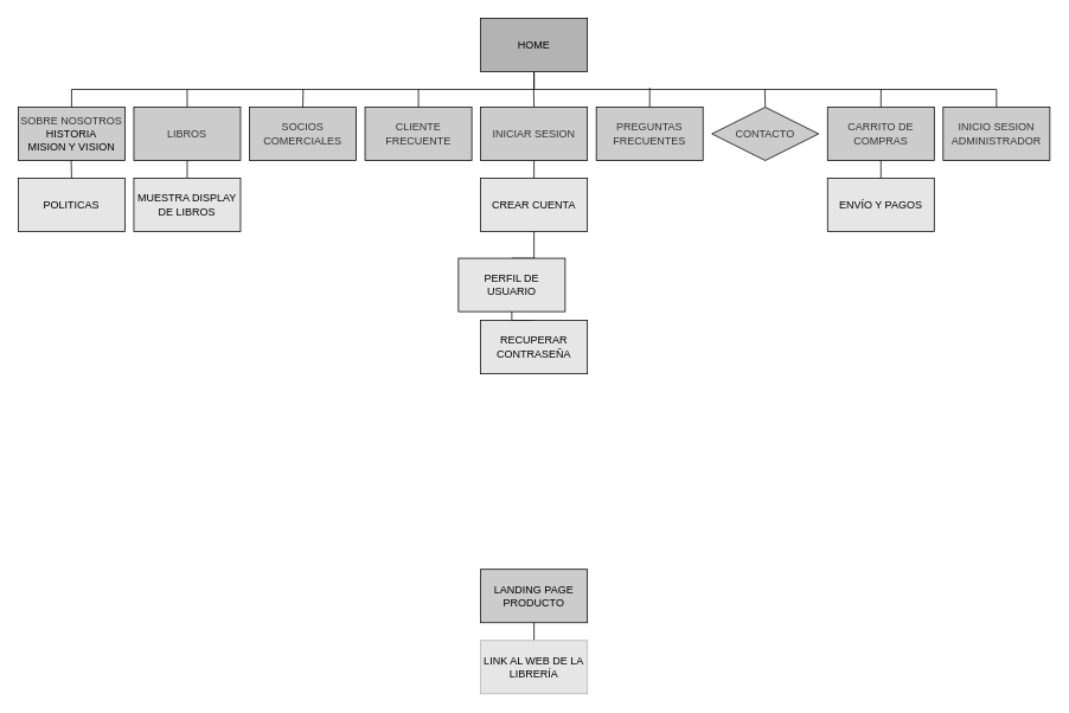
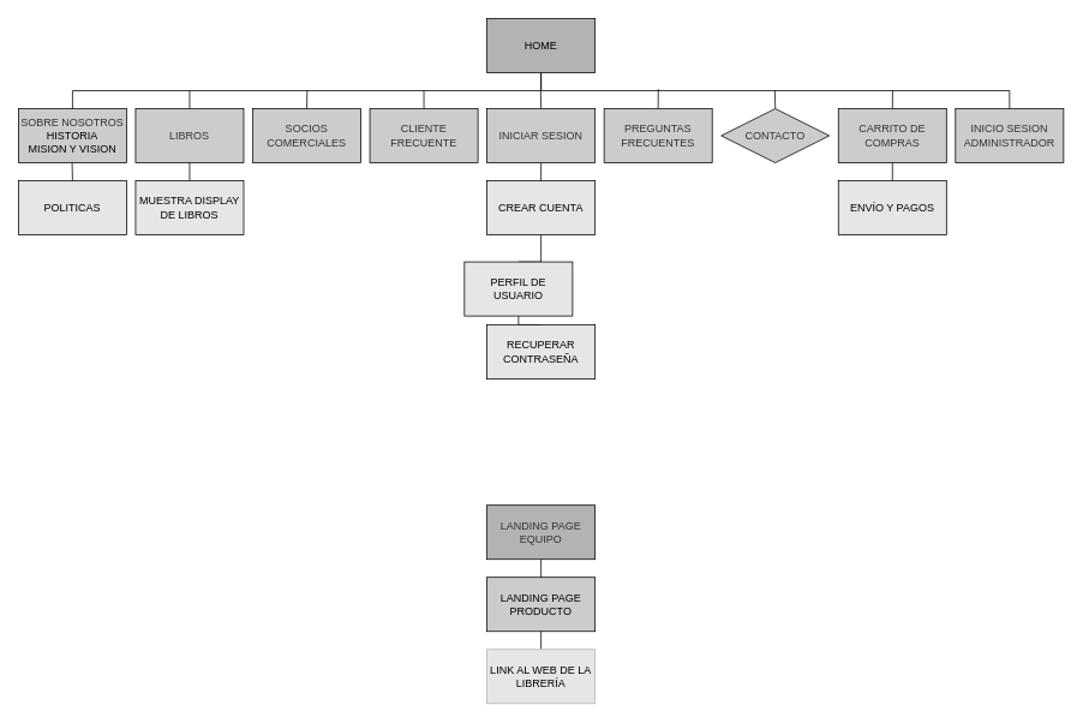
  <mxCell id="0" />
  <mxCell id="1" parent="0" />
  <mxCell id="2" style="edgeStyle=orthogonalEdgeStyle;rounded=0;orthogonalLoop=1;jettySize=auto;html=1;exitX=0.5;exitY=1;exitDx=0;exitDy=0;entryX=0.5;entryY=0;entryDx=0;entryDy=0;endArrow=none;endFill=0;" edge="1" parent="1" source="4" target="27"><mxGeometry relative="1" as="geometry" /></mxCell>
  <mxCell id="3" style="edgeStyle=orthogonalEdgeStyle;rounded=0;orthogonalLoop=1;jettySize=auto;html=1;exitX=0.5;exitY=1;exitDx=0;exitDy=0;entryX=0.5;entryY=0;entryDx=0;entryDy=0;endArrow=none;endFill=0;" edge="1" parent="1" source="4" target="5"><mxGeometry relative="1" as="geometry" /></mxCell>
  <mxCell id="4" value="HOME" style="rounded=0;whiteSpace=wrap;html=1;fillColor=#B3B3B3;strokeColor=#000000;" parent="1" vertex="1"><mxGeometry x="540" y="20" width="120" height="60" as="geometry" /></mxCell>
  <mxCell id="5" value="SOBRE NOSOTROS&lt;br&gt;&lt;span style=&quot;color: rgb(0 , 0 , 0)&quot;&gt;HISTORIA&lt;/span&gt;&lt;br style=&quot;color: rgb(0 , 0 , 0)&quot;&gt;&lt;span style=&quot;color: rgb(0 , 0 , 0)&quot;&gt;MISION Y VISION&lt;/span&gt;" style="rounded=0;whiteSpace=wrap;html=1;fillColor=#CCCCCC;strokeColor=#000000;fontColor=#333333;" parent="1" vertex="1"><mxGeometry x="20" y="120" width="120" height="60" as="geometry" /></mxCell>
  <mxCell id="6" style="edgeStyle=orthogonalEdgeStyle;rounded=0;orthogonalLoop=1;jettySize=auto;html=1;exitX=0.5;exitY=0;exitDx=0;exitDy=0;endArrow=none;endFill=0;" parent="1" source="7" edge="1"><mxGeometry relative="1" as="geometry"><mxPoint x="859.565" y="100" as="targetPoint" /></mxGeometry></mxCell>
  <mxCell id="7" value="CONTACTO" style="rhombus;whiteSpace=wrap;html=1;fillColor=#CCCCCC;strokeColor=#000000;fontColor=#333333;" parent="1" vertex="1"><mxGeometry x="800" y="120" width="120" height="60" as="geometry" /></mxCell>
  <mxCell id="8" style="edgeStyle=orthogonalEdgeStyle;rounded=0;orthogonalLoop=1;jettySize=auto;html=1;exitX=0.5;exitY=0;exitDx=0;exitDy=0;endArrow=none;endFill=0;" parent="1" source="9" edge="1"><mxGeometry relative="1" as="geometry"><mxPoint x="599.565" y="100" as="targetPoint" /></mxGeometry></mxCell>
  <mxCell id="9" value="INICIAR SESION" style="rounded=0;whiteSpace=wrap;html=1;fillColor=#CCCCCC;strokeColor=#000000;fontColor=#333333;" parent="1" vertex="1"><mxGeometry x="540" y="120" width="120" height="60" as="geometry" /></mxCell>
  <mxCell id="10" style="edgeStyle=orthogonalEdgeStyle;rounded=0;orthogonalLoop=1;jettySize=auto;html=1;exitX=0.5;exitY=1;exitDx=0;exitDy=0;" parent="1" source="5" target="5" edge="1"><mxGeometry relative="1" as="geometry" /></mxCell>
  <mxCell id="11" style="edgeStyle=orthogonalEdgeStyle;rounded=0;orthogonalLoop=1;jettySize=auto;html=1;exitX=0.5;exitY=0;exitDx=0;exitDy=0;endArrow=none;endFill=0;" parent="1" source="12" edge="1"><mxGeometry relative="1" as="geometry"><mxPoint x="470" y="100" as="targetPoint" /></mxGeometry></mxCell>
  <mxCell id="12" value="CLIENTE FRECUENTE" style="rounded=0;whiteSpace=wrap;html=1;fillColor=#CCCCCC;strokeColor=#000000;fontColor=#333333;" parent="1" vertex="1"><mxGeometry x="410" y="120" width="120" height="60" as="geometry" /></mxCell>
  <mxCell id="13" style="edgeStyle=orthogonalEdgeStyle;rounded=0;orthogonalLoop=1;jettySize=auto;html=1;exitX=0.5;exitY=0;exitDx=0;exitDy=0;endArrow=none;endFill=0;" parent="1" source="14" edge="1"><mxGeometry relative="1" as="geometry"><mxPoint x="210" y="100" as="targetPoint" /></mxGeometry></mxCell>
  <mxCell id="14" value="LIBROS" style="rounded=0;whiteSpace=wrap;html=1;fillColor=#CCCCCC;strokeColor=#000000;fontColor=#333333;" parent="1" vertex="1"><mxGeometry x="150" y="120" width="120" height="60" as="geometry" /></mxCell>
  <mxCell id="15" style="edgeStyle=orthogonalEdgeStyle;rounded=0;orthogonalLoop=1;jettySize=auto;html=1;exitX=0.5;exitY=0;exitDx=0;exitDy=0;endArrow=none;endFill=0;" parent="1" source="16" edge="1"><mxGeometry relative="1" as="geometry"><mxPoint x="990.176" y="100" as="targetPoint" /></mxGeometry></mxCell>
  <mxCell id="16" value="CARRITO DE COMPRAS" style="rounded=0;whiteSpace=wrap;html=1;fillColor=#CCCCCC;strokeColor=#000000;fontColor=#333333;" parent="1" vertex="1"><mxGeometry x="930" y="120" width="120" height="60" as="geometry" /></mxCell>
  <mxCell id="17" style="edgeStyle=orthogonalEdgeStyle;rounded=0;orthogonalLoop=1;jettySize=auto;html=1;exitX=0.5;exitY=0;exitDx=0;exitDy=0;endArrow=none;endFill=0;" parent="1" source="18" edge="1"><mxGeometry relative="1" as="geometry"><mxPoint x="340.435" y="100" as="targetPoint" /></mxGeometry></mxCell>
  <mxCell id="18" value="SOCIOS COMERCIALES" style="rounded=0;whiteSpace=wrap;html=1;fillColor=#CCCCCC;strokeColor=#000000;fontColor=#333333;" parent="1" vertex="1"><mxGeometry x="280" y="120" width="120" height="60" as="geometry" /></mxCell>
  <mxCell id="19" style="edgeStyle=orthogonalEdgeStyle;rounded=0;orthogonalLoop=1;jettySize=auto;html=1;exitX=0.5;exitY=0;exitDx=0;exitDy=0;endArrow=none;endFill=0;" parent="1" source="20" edge="1"><mxGeometry relative="1" as="geometry"><mxPoint x="730.111" y="98.167" as="targetPoint" /></mxGeometry></mxCell>
  <mxCell id="20" value="PREGUNTAS FRECUENTES" style="rounded=0;whiteSpace=wrap;html=1;fillColor=#CCCCCC;strokeColor=#000000;fontColor=#333333;" parent="1" vertex="1"><mxGeometry x="670" y="120" width="120" height="60" as="geometry" /></mxCell>
  <mxCell id="21" style="edgeStyle=orthogonalEdgeStyle;rounded=0;orthogonalLoop=1;jettySize=auto;html=1;exitX=0.5;exitY=0;exitDx=0;exitDy=0;endArrow=none;endFill=0;" parent="1" edge="1"><mxGeometry relative="1" as="geometry"><mxPoint x="79.565" y="180" as="targetPoint" /><mxPoint x="80" y="200" as="sourcePoint" /></mxGeometry></mxCell>
  <mxCell id="22" value="POLITICAS" style="rounded=0;whiteSpace=wrap;html=1;fillColor=#E6E6E6;strokeColor=#000000;" parent="1" vertex="1"><mxGeometry x="20" y="200" width="120" height="60" as="geometry" /></mxCell>
  <mxCell id="23" style="edgeStyle=orthogonalEdgeStyle;rounded=0;orthogonalLoop=1;jettySize=auto;html=1;exitX=0.5;exitY=0;exitDx=0;exitDy=0;entryX=0.5;entryY=1;entryDx=0;entryDy=0;endArrow=none;endFill=0;" parent="1" source="24" target="9" edge="1"><mxGeometry relative="1" as="geometry" /></mxCell>
  <mxCell id="24" value="CREAR CUENTA" style="rounded=0;whiteSpace=wrap;html=1;fillColor=#E6E6E6;strokeColor=#000000;" parent="1" vertex="1"><mxGeometry x="540" y="200" width="120" height="60" as="geometry" /></mxCell>
  <mxCell id="25" style="edgeStyle=orthogonalEdgeStyle;rounded=0;orthogonalLoop=1;jettySize=auto;html=1;exitX=0.5;exitY=0;exitDx=0;exitDy=0;entryX=0.5;entryY=1;entryDx=0;entryDy=0;endArrow=none;endFill=0;" parent="1" source="26" target="24" edge="1"><mxGeometry relative="1" as="geometry" /></mxCell>
  <mxCell id="26" value="PERFIL DE USUARIO" style="rounded=0;whiteSpace=wrap;html=1;fillColor=#E6E6E6;strokeColor=#000000;" parent="1" vertex="1"><mxGeometry x="515" y="290" width="120" height="60" as="geometry" /></mxCell>
  <mxCell id="27" value="INICIO SESION ADMINISTRADOR" style="rounded=0;whiteSpace=wrap;html=1;fillColor=#CCCCCC;strokeColor=#000000;fontColor=#333333;" parent="1" vertex="1"><mxGeometry x="1060" y="120" width="120" height="60" as="geometry" /></mxCell>
  <mxCell id="28" style="edgeStyle=orthogonalEdgeStyle;rounded=0;orthogonalLoop=1;jettySize=auto;html=1;exitX=0.5;exitY=0;exitDx=0;exitDy=0;entryX=0.5;entryY=1;entryDx=0;entryDy=0;endArrow=none;endFill=0;" parent="1" source="29" target="14" edge="1"><mxGeometry relative="1" as="geometry" /></mxCell>
  <mxCell id="29" value="MUESTRA DISPLAY DE LIBROS" style="rounded=0;whiteSpace=wrap;html=1;fillColor=#E6E6E6;strokeColor=#000000;" parent="1" vertex="1"><mxGeometry x="150" y="200" width="120" height="60" as="geometry" /></mxCell>
  <mxCell id="30" style="edgeStyle=orthogonalEdgeStyle;rounded=0;orthogonalLoop=1;jettySize=auto;html=1;exitX=0.5;exitY=1;exitDx=0;exitDy=0;entryX=0.5;entryY=0;entryDx=0;entryDy=0;endArrow=none;endFill=0;" edge="1" parent="1" source="31" target="38"><mxGeometry relative="1" as="geometry" /></mxCell>
  <mxCell id="31" value="LANDING PAGE PRODUCTO" style="rounded=0;whiteSpace=wrap;html=1;fillColor=#CCCCCC;strokeColor=#000000;" parent="1" vertex="1"><mxGeometry x="540" y="640" width="120" height="60" as="geometry" /></mxCell>
  <mxCell id="32" style="edgeStyle=orthogonalEdgeStyle;rounded=0;orthogonalLoop=1;jettySize=auto;html=1;exitX=0.5;exitY=0;exitDx=0;exitDy=0;entryX=0.5;entryY=1;entryDx=0;entryDy=0;endArrow=none;endFill=0;" parent="1" source="33" target="26" edge="1"><mxGeometry relative="1" as="geometry" /></mxCell>
  <mxCell id="33" value="RECUPERAR&lt;br&gt;CONTRASEÑA" style="rounded=0;whiteSpace=wrap;html=1;fillColor=#E6E6E6;strokeColor=#000000;" parent="1" vertex="1"><mxGeometry x="540" y="360" width="120" height="60" as="geometry" /></mxCell>
+ <mxCell id="34" style="edgeStyle=orthogonalEdgeStyle;rounded=0;orthogonalLoop=1;jettySize=auto;html=1;exitX=0.5;exitY=1;exitDx=0;exitDy=0;entryX=0.5;entryY=0;entryDx=0;entryDy=0;endArrow=none;endFill=0;" edge="1" parent="1" source="35" target="31"><mxGeometry relative="1" as="geometry" /></mxCell>
+ <mxCell id="35" value="LANDING PAGE EQUIPO" style="rounded=0;whiteSpace=wrap;html=1;fillColor=#B3B3B3;strokeColor=#000000;fontColor=#333333;" parent="1" vertex="1"><mxGeometry x="540" y="560" width="120" height="60" as="geometry" /></mxCell>
  <mxCell id="36" style="edgeStyle=orthogonalEdgeStyle;rounded=0;orthogonalLoop=1;jettySize=auto;html=1;exitX=0.5;exitY=0;exitDx=0;exitDy=0;entryX=0.5;entryY=1;entryDx=0;entryDy=0;endArrow=none;endFill=0;" edge="1" parent="1" source="37" target="16"><mxGeometry relative="1" as="geometry" /></mxCell>
  <mxCell id="37" value="ENVÍO Y PAGOS" style="rounded=0;whiteSpace=wrap;html=1;fillColor=#E6E6E6;strokeColor=#000000;" vertex="1" parent="1"><mxGeometry x="930" y="200" width="120" height="60" as="geometry" /></mxCell>
  <mxCell id="38" value="LINK AL WEB DE LA&lt;br&gt;LIBRERÍA" style="rounded=0;whiteSpace=wrap;html=1;fillColor=#E6E6E6;strokeColor=#B3B3B3;" vertex="1" parent="1"><mxGeometry x="540" y="720" width="120" height="60" as="geometry" /></mxCell>
